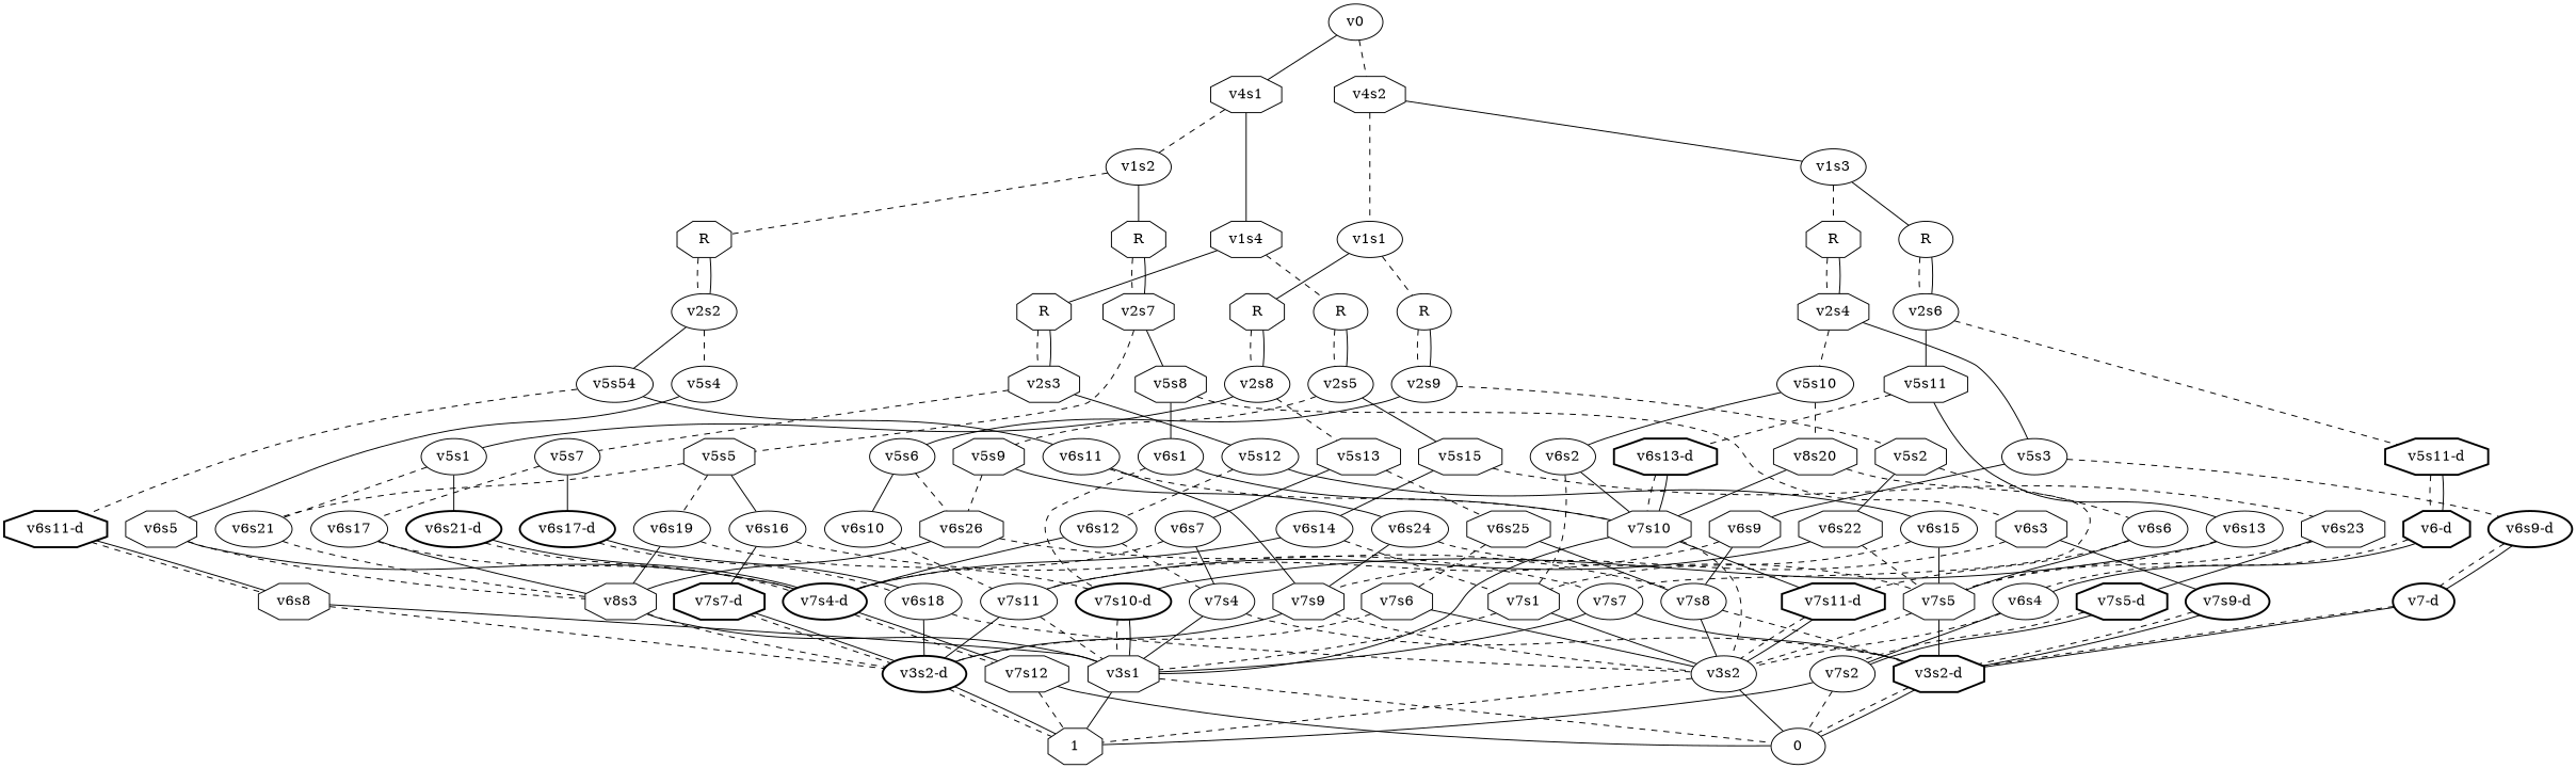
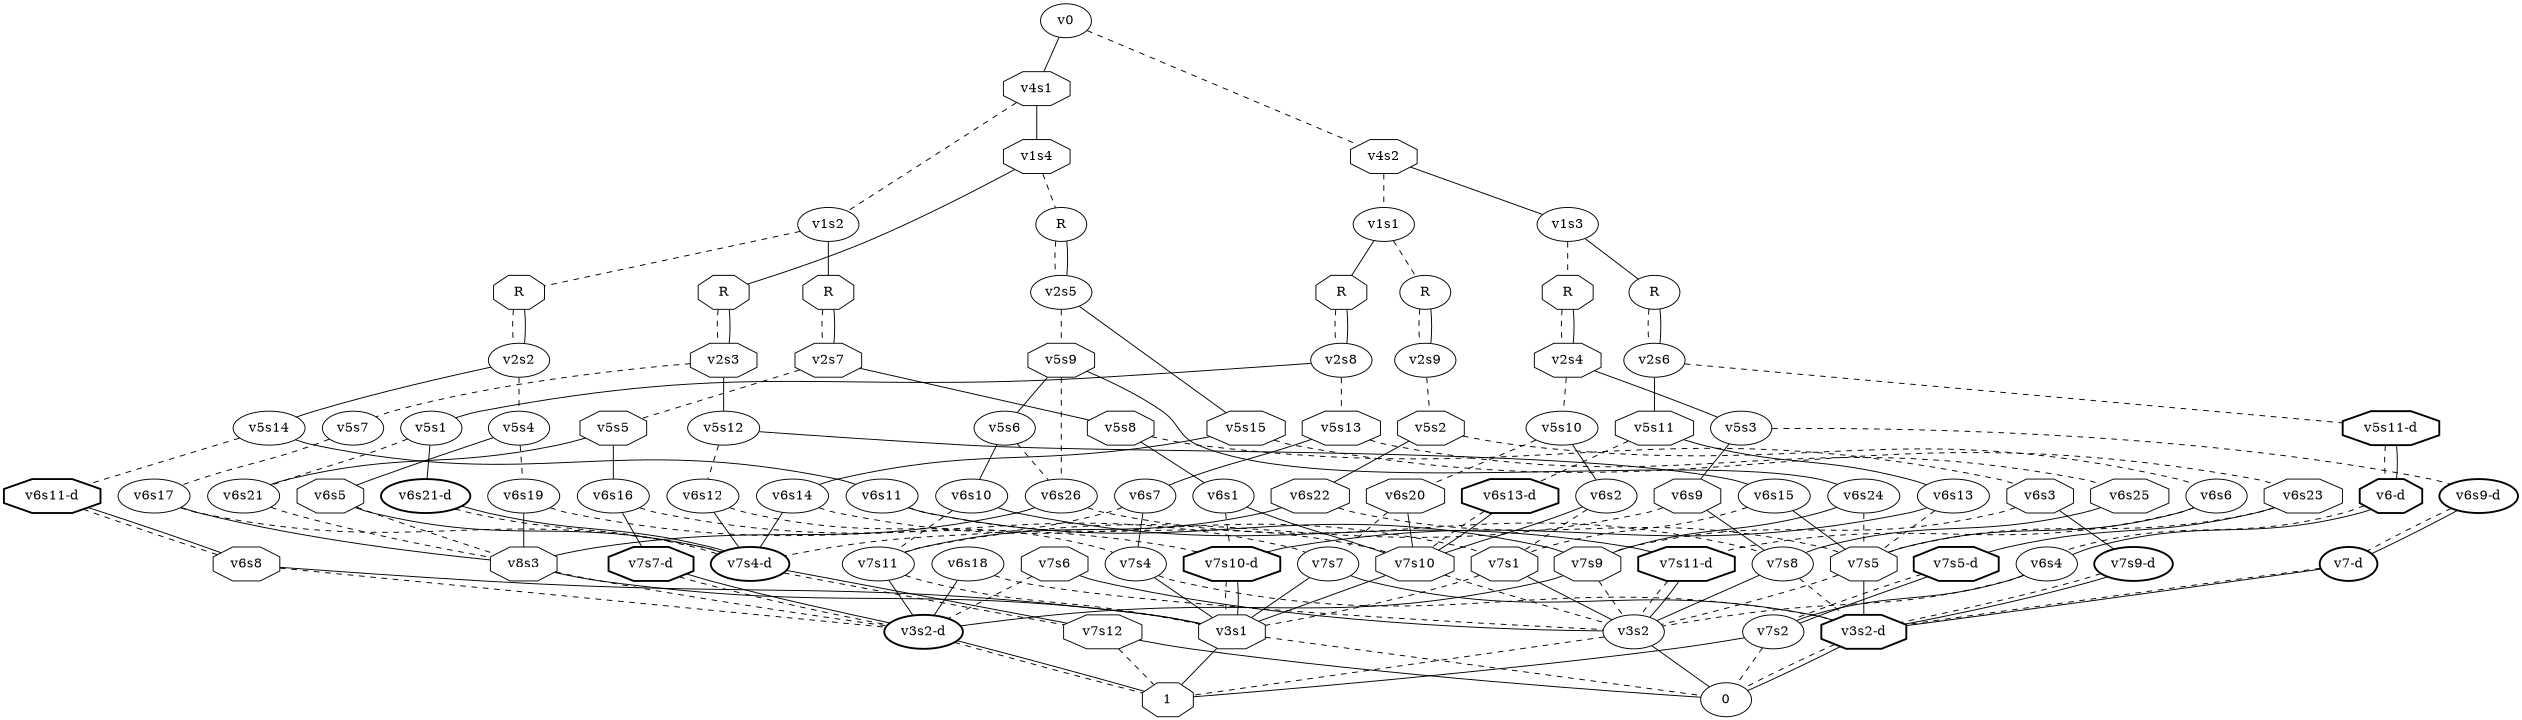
  graph {
    node [shape=ellipse]
    edge [style=solid]
    n1 [label=v0]
    n2 [label=v4s1 shape=octagon]
    n3 [label=v4s2 shape=octagon]
    n4 [label=v1s4 shape=octagon]
    n5 [label=v1s2]
    n6 [label=v1s3]
    n7 [label=v1s1]
    n8 [label=R shape=octagon]
    n9 [label=R]
    n10 [label=R shape=octagon]
    n11 [label=R shape=octagon]
    n12 [label=R]
    n13 [label=R shape=octagon]
    n14 [label=R shape=octagon]
    n15 [label=R]
    n16 [label=v2s3 shape=octagon]
    n17 [label=v2s5]
    n18 [label=v2s7 shape=octagon]
    n19 [label=v2s2]
    n20 [label=v5s12]
    n21 [label=v5s7]
    n22 [label=v5s15 shape=octagon]
    n23 [label=v5s9 shape=octagon]
    n24 [label=v6s15]
    n25 [label=v6s12]
-   n26 [label="v6s17-d" style=bold]
    n27 [label=v6s17]
    n28 [label=v7s5 shape=octagon]
    n29 [label=v7s1 shape=octagon]
    n30 [label="v7s4-d" style=bold]
    n31 [label=v7s4]
    n32 [label=v6s18]
    n33 [label=v8s3 shape=octagon]
    n34 [label="v3s2-d" shape=octagon style=bold]
    n35 [label=v3s2]
    n36 [label=v3s1 shape=octagon]
    n37 [label=v7s12 shape=octagon]
    n38 [label=0]
    n39 [label=1 shape=octagon]
    n40 [label="v3s2-d" style=bold]
    n41 [label=v6s14]
    n42 [label=v6s23 shape=octagon]
    n43 [label=v6s24]
-   n44 [label=v6s26 shape=octagon]
+   n44 [label=v6s26]
    n45 [label="v7s5-d" shape=octagon style=bold]
    n46 [label=v7s9 shape=octagon]
    n47 [label=v7s8]
    n48 [label=v7s2]
    n49 [label=v5s8 shape=octagon]
    n50 [label=v5s5 shape=octagon]
-   n51 [label=v5s54]
+   n51 [label=v5s14]
    n52 [label=v5s4]
    n53 [label=v6s1]
    n54 [label=v6s3 shape=octagon]
    n55 [label=v6s16]
    n56 [label=v6s21]
    n57 [label=v7s10 shape=octagon]
-   n58 [label="v7s10-d" style=bold]
+   n58 [label="v7s10-d" shape=octagon style=bold]
    n59 [label="v7s9-d" style=bold]
    n60 [label="v7s7-d" shape=octagon style=bold]
    n61 [label=v7s7]
    n62 [label=v6s11]
    n63 [label="v6s11-d" shape=octagon style=bold]
    n64 [label=v6s5 shape=octagon]
    n65 [label=v6s19]
    n66 [label=v6s8 shape=octagon]
    n67 [label=v2s6]
    n68 [label=v2s4 shape=octagon]
    n69 [label=v2s8]
    n70 [label=v2s9]
    n71 [label=v5s11 shape=octagon]
    n72 [label="v5s11-d" shape=octagon style=bold]
    n73 [label=v5s3]
    n74 [label=v5s10]
    n75 [label=v6s13]
    n76 [label="v6s13-d" shape=octagon style=bold]
    n77 [label="v6-d" shape=octagon style=bold]
    n78 [label=v6s4]
    n79 [label=v6s9 shape=octagon]
    n80 [label="v6s9-d" style=bold]
    n81 [label=v6s2]
-   n82 [label=v8s20 shape=octagon]
+   n82 [label=v6s20 shape=octagon]
    n83 [label=v7s11]
    n84 [label="v7-d" style=bold]
    n85 [label=v5s1]
    n86 [label=v5s13 shape=octagon]
    n87 [label=v5s6]
    n88 [label=v5s2 shape=octagon]
    n89 [label="v6s21-d" style=bold]
    n90 [label=v6s7]
    n91 [label=v6s25 shape=octagon]
    n92 [label=v7s6 shape=octagon]
    n93 [label=v6s10]
    n94 [label=v6s22 shape=octagon]
    n95 [label=v6s6]
    n96 [label="v7s11-d" shape=octagon style=bold]
    n1 -- n2
    n1 -- n3 [style=dashed]
    n2 -- n4
    n2 -- n5 [style=dashed]
    n3 -- n6
    n3 -- n7 [style=dashed]
    n4 -- n8
    n4 -- n9 [style=dashed]
    n5 -- n10
    n5 -- n11 [style=dashed]
    n6 -- n12
    n6 -- n13 [style=dashed]
    n7 -- n14
    n7 -- n15 [style=dashed]
    n8 -- n16 [style=dashed]
    n8 -- n16
    n9 -- n17 [style=dashed]
    n9 -- n17
    n10 -- n18 [style=dashed]
    n10 -- n18
    n11 -- n19 [style=dashed]
    n11 -- n19
    n12 -- n67 [style=dashed]
    n12 -- n67
    n13 -- n68 [style=dashed]
    n13 -- n68
    n14 -- n69 [style=dashed]
    n14 -- n69
    n15 -- n70 [style=dashed]
    n15 -- n70
    n16 -- n20
    n16 -- n21 [style=dashed]
    n17 -- n22
    n17 -- n23 [style=dashed]
    n18 -- n49
    n18 -- n50 [style=dashed]
    n19 -- n51
    n19 -- n52 [style=dashed]
    n20 -- n24
    n20 -- n25 [style=dashed]
-   n21 -- n26
    n21 -- n27 [style=dashed]
    n22 -- n41
    n22 -- n42 [style=dashed]
    n23 -- n43
    n23 -- n44 [style=dashed]
    n24 -- n28
    n24 -- n29 [style=dashed]
    n25 -- n30
    n25 -- n31 [style=dashed]
-   n26 -- n32 [style=dashed]
-   n26 -- n32
    n27 -- n30 [style=dashed]
    n27 -- n33
    n28 -- n34
    n28 -- n35 [style=dashed]
    n29 -- n35
    n29 -- n36 [style=dashed]
    n30 -- n37 [style=dashed]
    n30 -- n37
    n31 -- n34 [style=dashed]
    n31 -- n36
    n32 -- n35 [style=dashed]
    n32 -- n40
    n33 -- n36
    n33 -- n40 [style=dashed]
    n34 -- n38 [style=dashed]
    n34 -- n38
    n35 -- n38
    n35 -- n39 [style=dashed]
    n36 -- n38 [style=dashed]
    n36 -- n39
    n37 -- n38
    n37 -- n39 [style=dashed]
    n40 -- n39 [style=dashed]
    n40 -- n39
    n41 -- n29 [style=dashed]
    n41 -- n30
    n42 -- n28 [style=dashed]
    n42 -- n45
    n43 -- n28 [style=dashed]
    n43 -- n46
    n44 -- n33
    n44 -- n47 [style=dashed]
    n45 -- n48 [style=dashed]
    n45 -- n48
    n46 -- n35 [style=dashed]
    n46 -- n40
    n47 -- n34 [style=dashed]
    n47 -- n35
    n48 -- n38 [style=dashed]
    n48 -- n39
    n49 -- n53
    n49 -- n54 [style=dashed]
    n50 -- n55
-   n50 -- n56 [style=dashed]
+   n50 -- n56
    n51 -- n62
    n51 -- n63 [style=dashed]
    n52 -- n64
-   n50 -- n65 [style=dashed]
+   n52 -- n65 [style=dashed]
    n53 -- n57
    n53 -- n58 [style=dashed]
    n54 -- n46 [style=dashed]
    n54 -- n59
    n55 -- n60
    n55 -- n61 [style=dashed]
    n56 -- n33 [style=dashed]
    n57 -- n35 [style=dashed]
    n57 -- n36
    n58 -- n36 [style=dashed]
    n58 -- n36
    n59 -- n34 [style=dashed]
    n59 -- n34
    n60 -- n40 [style=dashed]
    n60 -- n40
    n61 -- n34
    n61 -- n36
    n62 -- n46
    n62 -- n57 [style=dashed]
    n63 -- n66 [style=dashed]
    n63 -- n66
    n64 -- n30
    n64 -- n33 [style=dashed]
    n65 -- n33
    n65 -- n58 [style=dashed]
    n66 -- n36
    n66 -- n40 [style=dashed]
    n67 -- n71
    n67 -- n72 [style=dashed]
    n68 -- n73
    n68 -- n74 [style=dashed]
    n69 -- n85
    n69 -- n86 [style=dashed]
-   n70 -- n87
+   n23 -- n87
    n70 -- n88 [style=dashed]
    n71 -- n75
    n71 -- n76 [style=dashed]
    n72 -- n77 [style=dashed]
    n72 -- n77
    n73 -- n79
    n73 -- n80 [style=dashed]
    n74 -- n81
    n74 -- n82 [style=dashed]
    n75 -- n28 [style=dashed]
    n75 -- n58
    n76 -- n57 [style=dashed]
    n76 -- n57
    n77 -- n78 [style=dashed]
    n77 -- n78
    n78 -- n35 [style=dashed]
    n78 -- n48
    n79 -- n47
    n79 -- n83 [style=dashed]
    n80 -- n84 [style=dashed]
    n80 -- n84
    n81 -- n29 [style=dashed]
    n81 -- n57
    n82 -- n57
    n82 -- n61 [style=dashed]
    n83 -- n36 [style=dashed]
    n83 -- n40
    n84 -- n34 [style=dashed]
    n84 -- n34
    n85 -- n56 [style=dashed]
    n85 -- n89
    n86 -- n90
    n86 -- n91 [style=dashed]
    n87 -- n44 [style=dashed]
    n87 -- n93
    n88 -- n94
    n88 -- n95 [style=dashed]
    n89 -- n30 [style=dashed]
    n89 -- n30
    n90 -- n30 [style=dashed]
    n90 -- n31
    n91 -- n47
-   n91 -- n92 [style=dashed]
    n92 -- n35
    n92 -- n40 [style=dashed]
    n93 -- n83 [style=dashed]
-   n57 -- n96
+   n93 -- n96
    n94 -- n28 [style=dashed]
    n94 -- n83
    n95 -- n28
    n95 -- n96 [style=dashed]
    n96 -- n35 [style=dashed]
    n96 -- n35
  }
